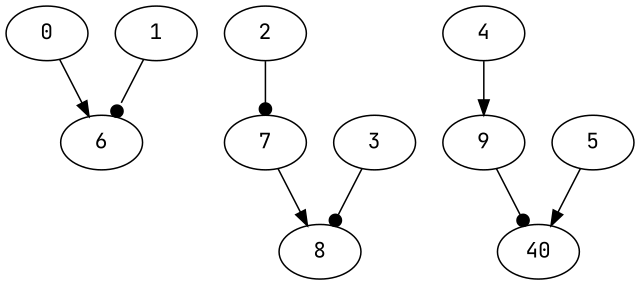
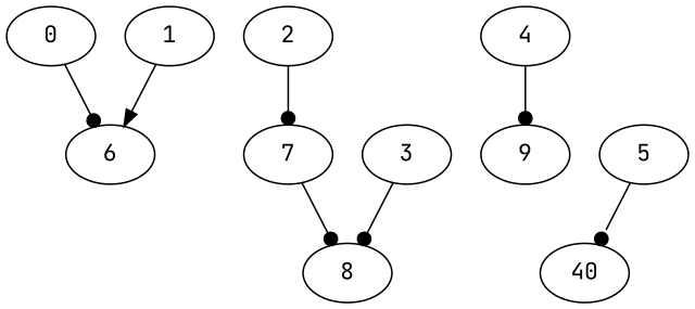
  digraph {
    fontname="JetBrains Mono"
    node [fontname="JetBrains Mono"]
    edge [arrowhead=dot fontname="JetBrains Mono"]
    0
    6
    1
    2
    7
    8
    3
    4
    9
    n10 [label=40]
    5
-   0 -> 6 [arrowhead=normal]
-   1 -> 6
+   0 -> 6
+   1 -> 6 [arrowhead=normal]
    2 -> 7
-   7 -> 8 [arrowhead=normal]
+   7 -> 8
    3 -> 8
-   4 -> 9 [arrowhead=normal]
-   9 -> n10
-   5 -> n10 [arrowhead=normal]
+   4 -> 9
+   5 -> n10
  }
